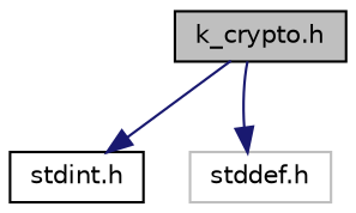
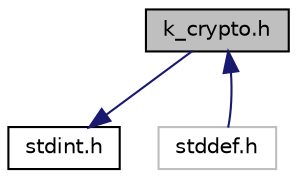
  digraph {
    node [color=black fillcolor=white fontname=Helvetica fontsize=10 shape=record style=filled]
    edge [color=midnightblue fontname=Helvetica fontsize=10 labelfontname=Helvetica labelfontsize=10 style=solid]
    n1 [fillcolor=grey75 fontcolor=black height=0.2 label="k_crypto.h" width=0.4]
    n2 [height=0.2 label="stdint.h" width=0.4]
    n3 [color=grey75 height=0.2 label="stddef.h" width=0.4]
    n1 -> n2
-   n1 -> n3
+   n3 -> n1
  }
